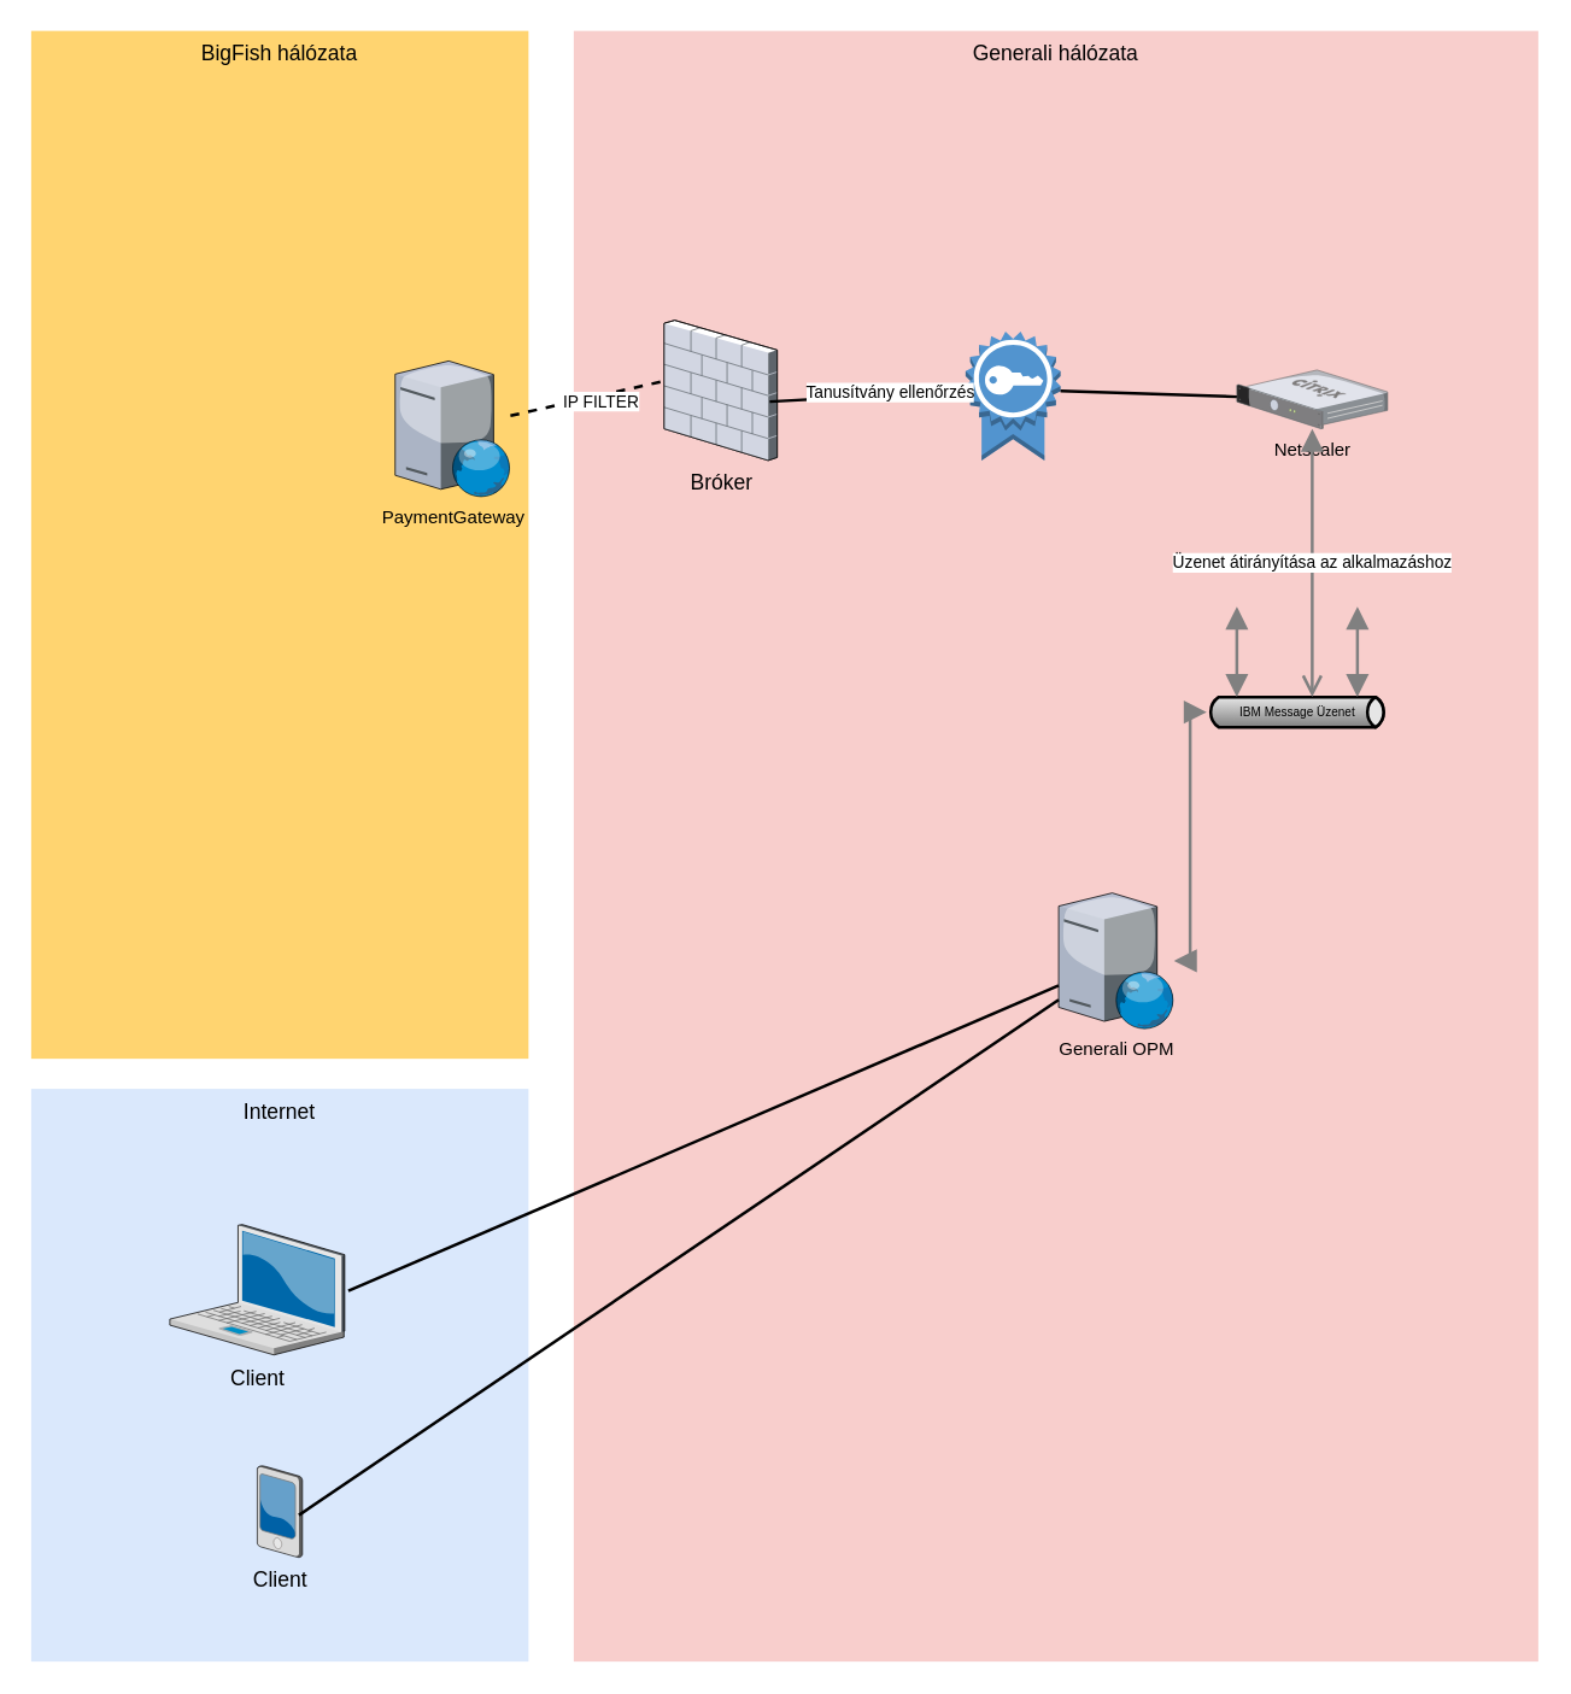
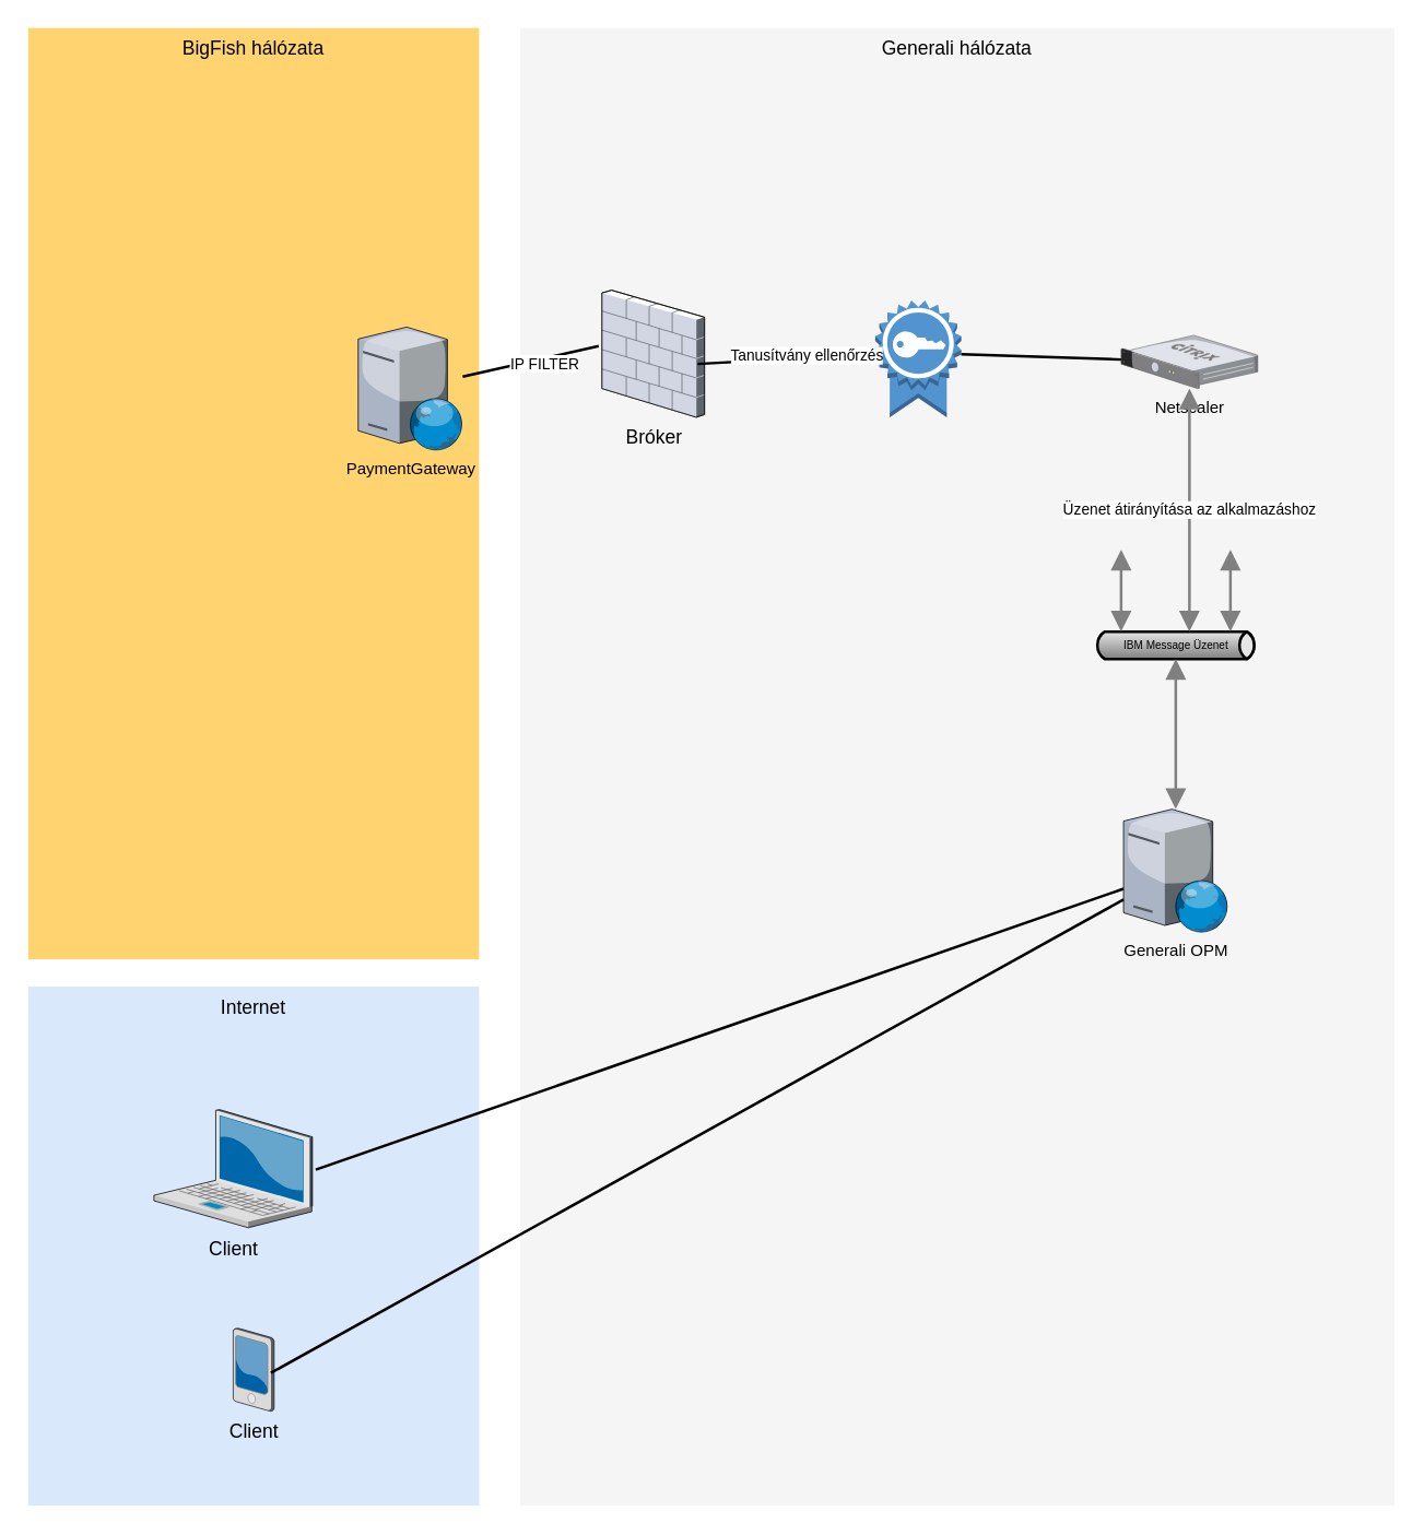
  <mxCell id="0" style=";html=1;" />
  <mxCell id="1" style=";html=1;" parent="0" />
- <mxCell id="2" value="Generali hálózata" style="whiteSpace=wrap;html=1;fillColor=#f8cecc;fontSize=14;strokeColor=none;verticalAlign=top;" parent="1" vertex="1"><mxGeometry x="380" y="20" width="640" height="1082" as="geometry" /></mxCell>
+ <mxCell id="2" value="Generali hálózata" style="whiteSpace=wrap;html=1;fillColor=#f5f5f5;fontSize=14;strokeColor=none;verticalAlign=top;" parent="1" vertex="1"><mxGeometry x="380" y="20" width="640" height="1082" as="geometry" /></mxCell>
  <mxCell id="3" value="Internet" style="whiteSpace=wrap;html=1;fillColor=#dae8fc;fontSize=14;strokeColor=none;verticalAlign=top;" parent="1" vertex="1"><mxGeometry x="20" y="722" width="330" height="380" as="geometry" /></mxCell>
  <mxCell id="4" value="BigFish hálózata" style="whiteSpace=wrap;html=1;fillColor=#FFD470;gradientColor=none;fontSize=14;strokeColor=none;verticalAlign=top;" parent="1" vertex="1"><mxGeometry x="20" y="20" width="330" height="682" as="geometry" /></mxCell>
  <mxCell id="5" value="Client" style="verticalLabelPosition=bottom;aspect=fixed;html=1;verticalAlign=top;strokeColor=none;shape=mxgraph.citrix.laptop_2;fillColor=#66B2FF;gradientColor=#0066CC;fontSize=14;" parent="1" vertex="1"><mxGeometry x="112" y="812" width="116" height="86.5" as="geometry" /></mxCell>
  <mxCell id="6" value="Client" style="verticalLabelPosition=bottom;aspect=fixed;html=1;verticalAlign=top;strokeColor=none;shape=mxgraph.citrix.pda;fillColor=#66B2FF;gradientColor=#0066CC;fontSize=14;" parent="1" vertex="1"><mxGeometry x="170" y="972" width="30" height="61" as="geometry" /></mxCell>
  <mxCell id="7" value="Bróker" style="verticalLabelPosition=bottom;aspect=fixed;html=1;verticalAlign=top;strokeColor=none;shape=mxgraph.citrix.firewall;fillColor=#66B2FF;gradientColor=#0066CC;fontSize=14;" parent="1" vertex="1"><mxGeometry x="440" y="212" width="75" height="93" as="geometry" /></mxCell>
- <mxCell id="8" value="Generali OPM" style="verticalLabelPosition=bottom;sketch=0;aspect=fixed;html=1;verticalAlign=top;strokeColor=none;align=center;outlineConnect=0;shape=mxgraph.citrix.web_server;" vertex="1" parent="1"><mxGeometry x="701.75" y="592" width="76.5" height="90" as="geometry" /></mxCell>
+ <mxCell id="8" value="Generali OPM" style="verticalLabelPosition=bottom;sketch=0;aspect=fixed;html=1;verticalAlign=top;strokeColor=none;align=center;outlineConnect=0;shape=mxgraph.citrix.web_server;" vertex="1" parent="1"><mxGeometry x="821.75" y="592" width="76.5" height="90" as="geometry" /></mxCell>
  <mxCell id="9" value="PaymentGateway" style="verticalLabelPosition=bottom;sketch=0;aspect=fixed;html=1;verticalAlign=top;strokeColor=none;align=center;outlineConnect=0;shape=mxgraph.citrix.web_server;" vertex="1" parent="1"><mxGeometry x="261.5" y="239" width="76.5" height="90" as="geometry" /></mxCell>
  <mxCell id="10" value="Netscaler" style="verticalLabelPosition=bottom;sketch=0;aspect=fixed;html=1;verticalAlign=top;strokeColor=none;align=center;outlineConnect=0;shape=mxgraph.citrix.netscaler_gateway;" vertex="1" parent="1"><mxGeometry x="820" y="245" width="100" height="39" as="geometry" /></mxCell>
  <mxCell id="11" value="" style="outlineConnect=0;dashed=0;verticalLabelPosition=bottom;verticalAlign=top;align=center;html=1;shape=mxgraph.aws3.certificate;fillColor=#5294CF;gradientColor=none;" vertex="1" parent="1"><mxGeometry x="640" y="219.5" width="63" height="85.5" as="geometry" /></mxCell>
  <mxCell id="12" value="IBM Message Üzenet" style="strokeWidth=2;strokeColor=#000000;dashed=0;align=center;html=1;fontSize=8;shape=mxgraph.eip.messageChannel;" vertex="1" parent="1"><mxGeometry x="800" y="462" width="120" height="20" as="geometry" /></mxCell>
  <mxCell id="13" value="" style="edgeStyle=elbowEdgeStyle;strokeWidth=2;rounded=0;endArrow=block;startArrow=block;startSize=10;endSize=10;dashed=0;html=1;strokeColor=#808080;" edge="1" target="12" parent="1" source="8"><mxGeometry relative="1" as="geometry"><mxPoint x="860" y="542" as="sourcePoint" /></mxGeometry></mxCell>
  <mxCell id="14" value="" style="edgeStyle=elbowEdgeStyle;strokeWidth=2;rounded=0;endArrow=block;startArrow=block;startSize=10;endSize=10;dashed=0;html=1;strokeColor=#808080;" edge="1" target="12" parent="1"><mxGeometry relative="1" as="geometry"><mxPoint x="820" y="402" as="sourcePoint" /></mxGeometry></mxCell>
- <mxCell id="15" value="Üzenet átirányítása az alkalmazáshoz" style="edgeStyle=elbowEdgeStyle;strokeWidth=2;rounded=0;endArrow=open;startArrow=block;startSize=10;endSize=10;dashed=0;html=1;strokeColor=#808080;" edge="1" target="12" parent="1" source="10"><mxGeometry relative="1" as="geometry"><mxPoint x="860" y="402" as="sourcePoint" /></mxGeometry></mxCell>
+ <mxCell id="15" value="Üzenet átirányítása az alkalmazáshoz" style="edgeStyle=elbowEdgeStyle;strokeWidth=2;rounded=0;endArrow=block;startArrow=block;startSize=10;endSize=10;dashed=0;html=1;strokeColor=#808080;" edge="1" target="12" parent="1" source="10"><mxGeometry relative="1" as="geometry"><mxPoint x="860" y="402" as="sourcePoint" /></mxGeometry></mxCell>
  <mxCell id="16" value="" style="edgeStyle=elbowEdgeStyle;strokeWidth=2;rounded=0;endArrow=block;startArrow=block;startSize=10;endSize=10;dashed=0;html=1;strokeColor=#808080;" edge="1" target="12" parent="1"><mxGeometry relative="1" as="geometry"><mxPoint x="900" y="402" as="sourcePoint" /></mxGeometry></mxCell>
- <mxCell id="17" style="edgeStyle=none;rounded=0;html=1;startSize=10;endSize=10;jettySize=auto;orthogonalLoop=1;fontSize=14;endArrow=none;endFill=0;strokeWidth=2;entryX=-0.032;entryY=0.439;entryDx=0;entryDy=0;entryPerimeter=0;dashed=1;" edge="1" parent="1" source="9" target="7"><mxGeometry relative="1" as="geometry"><mxPoint x="228" y="312" as="sourcePoint" /><mxPoint x="363" y="546" as="targetPoint" /></mxGeometry></mxCell>
+ <mxCell id="17" style="edgeStyle=none;rounded=0;html=1;startSize=10;endSize=10;jettySize=auto;orthogonalLoop=1;fontSize=14;endArrow=none;endFill=0;strokeWidth=2;entryX=-0.032;entryY=0.439;entryDx=0;entryDy=0;entryPerimeter=0;" edge="1" parent="1" source="9" target="7"><mxGeometry relative="1" as="geometry"><mxPoint x="228" y="312" as="sourcePoint" /><mxPoint x="363" y="546" as="targetPoint" /></mxGeometry></mxCell>
  <mxCell id="18" value="IP FILTER" style="edgeLabel;html=1;align=center;verticalAlign=middle;resizable=0;points=[];" vertex="1" connectable="0" parent="17"><mxGeometry x="0.183" y="-3" relative="1" as="geometry"><mxPoint as="offset" /></mxGeometry></mxCell>
  <mxCell id="19" style="edgeStyle=none;rounded=0;html=1;startSize=10;endSize=10;jettySize=auto;orthogonalLoop=1;fontSize=14;endArrow=none;endFill=0;strokeWidth=2;entryX=0;entryY=0.46;entryDx=0;entryDy=0;entryPerimeter=0;" edge="1" parent="1" target="11"><mxGeometry relative="1" as="geometry"><mxPoint x="510" y="266" as="sourcePoint" /><mxPoint x="-35" y="506" as="targetPoint" /></mxGeometry></mxCell>
  <mxCell id="20" value="Tanusítvány ellenőrzés" style="edgeLabel;html=1;align=center;verticalAlign=middle;resizable=0;points=[];" vertex="1" connectable="0" parent="19"><mxGeometry x="0.227" y="2" relative="1" as="geometry"><mxPoint as="offset" /></mxGeometry></mxCell>
  <mxCell id="21" style="edgeStyle=none;rounded=0;html=1;startSize=10;endSize=10;jettySize=auto;orthogonalLoop=1;fontSize=14;endArrow=none;endFill=0;strokeWidth=2;exitX=1;exitY=0.46;exitDx=0;exitDy=0;exitPerimeter=0;" edge="1" parent="1" source="11" target="10"><mxGeometry relative="1" as="geometry"><mxPoint x="571" y="566" as="sourcePoint" /><mxPoint x="706" y="800" as="targetPoint" /></mxGeometry></mxCell>
  <mxCell id="22" style="edgeStyle=none;rounded=0;html=1;startSize=10;endSize=10;jettySize=auto;orthogonalLoop=1;fontSize=14;endArrow=none;endFill=0;strokeWidth=2;exitX=1.021;exitY=0.509;exitDx=0;exitDy=0;exitPerimeter=0;" edge="1" parent="1" source="5" target="8"><mxGeometry relative="1" as="geometry"><mxPoint x="581" y="576" as="sourcePoint" /><mxPoint x="716" y="810" as="targetPoint" /></mxGeometry></mxCell>
  <mxCell id="23" style="edgeStyle=none;rounded=0;html=1;startSize=10;endSize=10;jettySize=auto;orthogonalLoop=1;fontSize=14;endArrow=none;endFill=0;strokeWidth=2;exitX=0.92;exitY=0.538;exitDx=0;exitDy=0;exitPerimeter=0;" edge="1" parent="1" source="6" target="8"><mxGeometry relative="1" as="geometry"><mxPoint x="-150" y="702" as="sourcePoint" /><mxPoint x="-15" y="936" as="targetPoint" /></mxGeometry></mxCell>
